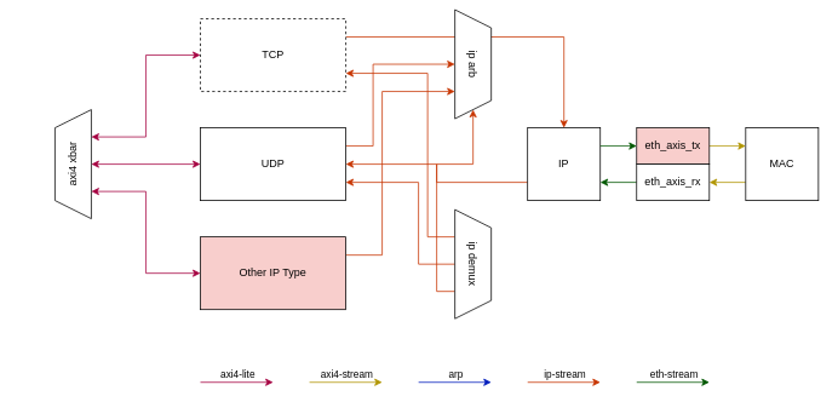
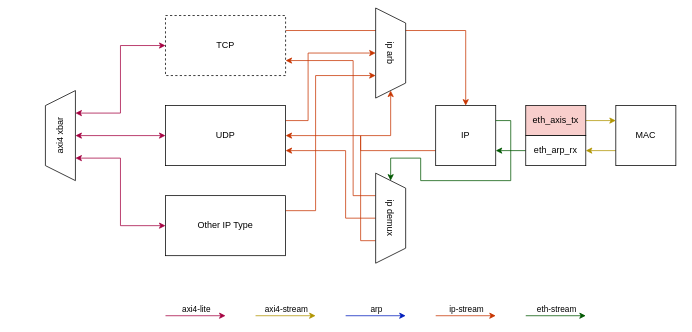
  <mxCell id="0" />
  <mxCell id="1" parent="0" />
  <mxCell id="2" style="edgeStyle=orthogonalEdgeStyle;rounded=0;orthogonalLoop=1;jettySize=auto;html=1;exitX=1;exitY=0.25;exitDx=0;exitDy=0;fillColor=#fa6800;strokeColor=#C73500;" edge="1" parent="1" source="3" target="15"><mxGeometry relative="1" as="geometry" /></mxCell>
  <mxCell id="3" value="TCP" style="rounded=0;whiteSpace=wrap;html=1;dashed=1;" vertex="1" parent="1"><mxGeometry x="220" y="20" width="160" height="80" as="geometry" /></mxCell>
  <mxCell id="4" style="edgeStyle=orthogonalEdgeStyle;rounded=0;orthogonalLoop=1;jettySize=auto;html=1;entryX=0;entryY=0.5;entryDx=0;entryDy=0;fillColor=#d80073;strokeColor=#A50040;startArrow=classic;startFill=1;" edge="1" parent="1" source="7" target="9"><mxGeometry relative="1" as="geometry" /></mxCell>
  <mxCell id="5" style="edgeStyle=orthogonalEdgeStyle;rounded=0;orthogonalLoop=1;jettySize=auto;html=1;exitX=0.75;exitY=1;exitDx=0;exitDy=0;entryX=0;entryY=0.5;entryDx=0;entryDy=0;fillColor=#d80073;strokeColor=#A50040;startArrow=classic;startFill=1;" edge="1" parent="1" source="7" target="3"><mxGeometry relative="1" as="geometry" /></mxCell>
  <mxCell id="6" style="edgeStyle=orthogonalEdgeStyle;rounded=0;orthogonalLoop=1;jettySize=auto;html=1;exitX=0.25;exitY=1;exitDx=0;exitDy=0;entryX=0;entryY=0.5;entryDx=0;entryDy=0;fillColor=#d80073;strokeColor=#A50040;startArrow=classic;startFill=1;" edge="1" parent="1" source="7" target="11"><mxGeometry relative="1" as="geometry" /></mxCell>
  <mxCell id="7" value="axi4 xbar" style="shape=trapezoid;perimeter=trapezoidPerimeter;whiteSpace=wrap;html=1;fixedSize=1;rotation=-90;" vertex="1" parent="1"><mxGeometry x="20" y="160" width="120" height="40" as="geometry" /></mxCell>
  <mxCell id="8" style="edgeStyle=orthogonalEdgeStyle;rounded=0;orthogonalLoop=1;jettySize=auto;html=1;exitX=1;exitY=0.25;exitDx=0;exitDy=0;entryX=0.5;entryY=1;entryDx=0;entryDy=0;fillColor=#fa6800;strokeColor=#C73500;" edge="1" parent="1" source="9" target="16"><mxGeometry relative="1" as="geometry"><Array as="points"><mxPoint x="410" y="160" /><mxPoint x="410" y="70" /></Array></mxGeometry></mxCell>
  <mxCell id="9" value="UDP" style="rounded=0;whiteSpace=wrap;html=1;" vertex="1" parent="1"><mxGeometry x="220" y="140" width="160" height="80" as="geometry" /></mxCell>
  <mxCell id="10" style="edgeStyle=orthogonalEdgeStyle;rounded=0;orthogonalLoop=1;jettySize=auto;html=1;exitX=1;exitY=0.25;exitDx=0;exitDy=0;entryX=0.75;entryY=1;entryDx=0;entryDy=0;fillColor=#fa6800;strokeColor=#C73500;" edge="1" parent="1" source="11" target="16"><mxGeometry relative="1" as="geometry"><Array as="points"><mxPoint x="420" y="280" /><mxPoint x="420" y="100" /></Array></mxGeometry></mxCell>
- <mxCell id="11" value="Other IP Type" style="rounded=0;whiteSpace=wrap;html=1;fillColor=#f8cecc;" vertex="1" parent="1"><mxGeometry x="220" y="260" width="160" height="80" as="geometry" /></mxCell>
+ <mxCell id="11" value="Other IP Type" style="rounded=0;whiteSpace=wrap;html=1;" vertex="1" parent="1"><mxGeometry x="220" y="260" width="160" height="80" as="geometry" /></mxCell>
  <mxCell id="12" style="edgeStyle=orthogonalEdgeStyle;rounded=0;orthogonalLoop=1;jettySize=auto;html=1;exitX=0;exitY=0.75;exitDx=0;exitDy=0;entryX=1;entryY=0.5;entryDx=0;entryDy=0;fillColor=#e3c800;strokeColor=#B09500;" edge="1" parent="1" source="13" target="35"><mxGeometry relative="1" as="geometry" /></mxCell>
  <mxCell id="13" value="MAC" style="whiteSpace=wrap;html=1;aspect=fixed;" vertex="1" parent="1"><mxGeometry x="820" y="140" width="80" height="80" as="geometry" /></mxCell>
  <mxCell id="14" style="edgeStyle=orthogonalEdgeStyle;rounded=0;orthogonalLoop=1;jettySize=auto;html=1;exitX=0;exitY=0.75;exitDx=0;exitDy=0;fillColor=#fa6800;strokeColor=#C73500;" edge="1" parent="1" source="15" target="9"><mxGeometry relative="1" as="geometry" /></mxCell>
  <mxCell id="15" value="IP" style="rounded=0;whiteSpace=wrap;html=1;" vertex="1" parent="1"><mxGeometry x="580" y="140" width="80" height="80" as="geometry" /></mxCell>
  <mxCell id="16" value="ip arb" style="shape=trapezoid;perimeter=trapezoidPerimeter;whiteSpace=wrap;html=1;fixedSize=1;rotation=90;" vertex="1" parent="1"><mxGeometry x="460" y="50" width="120" height="40" as="geometry" /></mxCell>
  <mxCell id="17" style="edgeStyle=orthogonalEdgeStyle;rounded=0;orthogonalLoop=1;jettySize=auto;html=1;exitX=0.75;exitY=1;exitDx=0;exitDy=0;fillColor=#fa6800;strokeColor=#C73500;" edge="1" parent="1" source="20" target="16"><mxGeometry relative="1" as="geometry" /></mxCell>
  <mxCell id="18" style="edgeStyle=orthogonalEdgeStyle;rounded=0;orthogonalLoop=1;jettySize=auto;html=1;exitX=0.25;exitY=1;exitDx=0;exitDy=0;entryX=1;entryY=0.75;entryDx=0;entryDy=0;fillColor=#fa6800;strokeColor=#C73500;" edge="1" parent="1" source="20" target="3"><mxGeometry relative="1" as="geometry"><Array as="points"><mxPoint x="470" y="260" /><mxPoint x="470" y="80" /></Array></mxGeometry></mxCell>
  <mxCell id="19" style="edgeStyle=orthogonalEdgeStyle;rounded=0;orthogonalLoop=1;jettySize=auto;html=1;entryX=1;entryY=0.75;entryDx=0;entryDy=0;exitX=0.5;exitY=1;exitDx=0;exitDy=0;fillColor=#fa6800;strokeColor=#C73500;" edge="1" parent="1" source="20" target="9"><mxGeometry relative="1" as="geometry"><Array as="points"><mxPoint x="460" y="290" /><mxPoint x="460" y="200" /></Array></mxGeometry></mxCell>
  <mxCell id="20" value="ip demux" style="shape=trapezoid;perimeter=trapezoidPerimeter;whiteSpace=wrap;html=1;fixedSize=1;rotation=90;" vertex="1" parent="1"><mxGeometry x="460" y="270" width="120" height="40" as="geometry" /></mxCell>
- <mxCell id="21" style="edgeStyle=orthogonalEdgeStyle;rounded=0;orthogonalLoop=1;jettySize=auto;html=1;entryX=0;entryY=0.5;entryDx=0;entryDy=0;fillColor=#008a00;strokeColor=#005700;exitX=1;exitY=0.25;exitDx=0;exitDy=0;" edge="1" parent="1" source="15" target="33"><mxGeometry relative="1" as="geometry"><mxPoint x="780" y="160" as="sourcePoint" /></mxGeometry></mxCell>
+ <mxCell id="21" style="edgeStyle=orthogonalEdgeStyle;rounded=0;orthogonalLoop=1;jettySize=auto;html=1;fillColor=#008a00;strokeColor=#005700;exitX=1;exitY=0.25;exitDx=0;exitDy=0;" edge="1" parent="1" source="15" target="20"><mxGeometry relative="1" as="geometry"><mxPoint x="780" y="160" as="sourcePoint" /></mxGeometry></mxCell>
  <mxCell id="22" value="" style="endArrow=classic;html=1;rounded=0;fillColor=#d80073;strokeColor=#A50040;" edge="1" parent="1"><mxGeometry width="50" height="50" relative="1" as="geometry"><mxPoint x="220" y="420" as="sourcePoint" /><mxPoint x="300.03" y="420" as="targetPoint" /></mxGeometry></mxCell>
  <mxCell id="23" value="axi4-lite" style="edgeLabel;html=1;align=center;verticalAlign=middle;resizable=0;points=[];" vertex="1" connectable="0" parent="22"><mxGeometry x="0.204" y="2" relative="1" as="geometry"><mxPoint x="-8" y="-8" as="offset" /></mxGeometry></mxCell>
  <mxCell id="24" value="" style="endArrow=classic;html=1;rounded=0;fillColor=#e3c800;strokeColor=#B09500;" edge="1" parent="1"><mxGeometry width="50" height="50" relative="1" as="geometry"><mxPoint x="340" y="420" as="sourcePoint" /><mxPoint x="420.03" y="420" as="targetPoint" /></mxGeometry></mxCell>
  <mxCell id="25" value="axi4-stream" style="edgeLabel;html=1;align=center;verticalAlign=middle;resizable=0;points=[];" vertex="1" connectable="0" parent="24"><mxGeometry x="0.204" y="2" relative="1" as="geometry"><mxPoint x="-8" y="-8" as="offset" /></mxGeometry></mxCell>
  <mxCell id="26" value="" style="endArrow=classic;html=1;rounded=0;fillColor=#0050ef;strokeColor=#001DBC;" edge="1" parent="1"><mxGeometry width="50" height="50" relative="1" as="geometry"><mxPoint x="460.03" y="420" as="sourcePoint" /><mxPoint x="540.03" y="420" as="targetPoint" /></mxGeometry></mxCell>
  <mxCell id="27" value="arp" style="edgeLabel;html=1;align=center;verticalAlign=middle;resizable=0;points=[];" vertex="1" connectable="0" parent="26"><mxGeometry x="0.204" y="2" relative="1" as="geometry"><mxPoint x="-8" y="-8" as="offset" /></mxGeometry></mxCell>
  <mxCell id="28" value="" style="endArrow=classic;html=1;rounded=0;fillColor=#fa6800;strokeColor=#C73500;" edge="1" parent="1"><mxGeometry width="50" height="50" relative="1" as="geometry"><mxPoint x="580.03" y="420" as="sourcePoint" /><mxPoint x="660.03" y="420" as="targetPoint" /></mxGeometry></mxCell>
  <mxCell id="29" value="ip-stream" style="edgeLabel;html=1;align=center;verticalAlign=middle;resizable=0;points=[];" vertex="1" connectable="0" parent="28"><mxGeometry x="0.204" y="2" relative="1" as="geometry"><mxPoint x="-8" y="-8" as="offset" /></mxGeometry></mxCell>
  <mxCell id="30" value="" style="endArrow=classic;html=1;rounded=0;fillColor=#008a00;strokeColor=#005700;" edge="1" parent="1"><mxGeometry width="50" height="50" relative="1" as="geometry"><mxPoint x="700" y="420" as="sourcePoint" /><mxPoint x="780" y="420" as="targetPoint" /></mxGeometry></mxCell>
  <mxCell id="31" value="eth-stream" style="edgeLabel;html=1;align=center;verticalAlign=middle;resizable=0;points=[];" vertex="1" connectable="0" parent="30"><mxGeometry x="0.204" y="2" relative="1" as="geometry"><mxPoint x="-8" y="-8" as="offset" /></mxGeometry></mxCell>
  <mxCell id="32" style="edgeStyle=orthogonalEdgeStyle;rounded=0;orthogonalLoop=1;jettySize=auto;html=1;entryX=0;entryY=0.25;entryDx=0;entryDy=0;fillColor=#e3c800;strokeColor=#B09500;" edge="1" parent="1" source="33" target="13"><mxGeometry relative="1" as="geometry" /></mxCell>
  <mxCell id="33" value="eth_axis_tx" style="rounded=0;whiteSpace=wrap;html=1;fillColor=#f8cecc;" vertex="1" parent="1"><mxGeometry x="700" y="140" width="80" height="40" as="geometry" /></mxCell>
  <mxCell id="34" style="edgeStyle=orthogonalEdgeStyle;rounded=0;orthogonalLoop=1;jettySize=auto;html=1;entryX=1;entryY=0.75;entryDx=0;entryDy=0;fillColor=#008a00;strokeColor=#005700;" edge="1" parent="1" source="35" target="15"><mxGeometry relative="1" as="geometry"><mxPoint x="780" y="200" as="targetPoint" /></mxGeometry></mxCell>
- <mxCell id="35" value="eth_axis_rx" style="rounded=0;whiteSpace=wrap;html=1;" vertex="1" parent="1"><mxGeometry x="700" y="180" width="80" height="40" as="geometry" /></mxCell>
+ <mxCell id="35" value="eth_arp_rx" style="rounded=0;whiteSpace=wrap;html=1;" vertex="1" parent="1"><mxGeometry x="700" y="180" width="80" height="40" as="geometry" /></mxCell>
